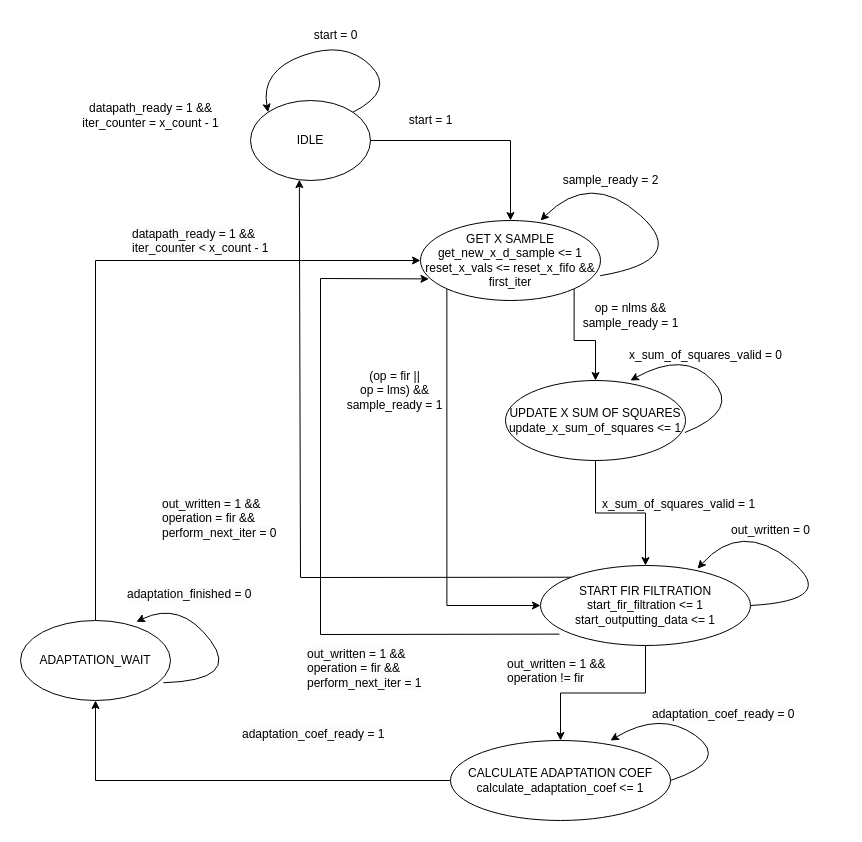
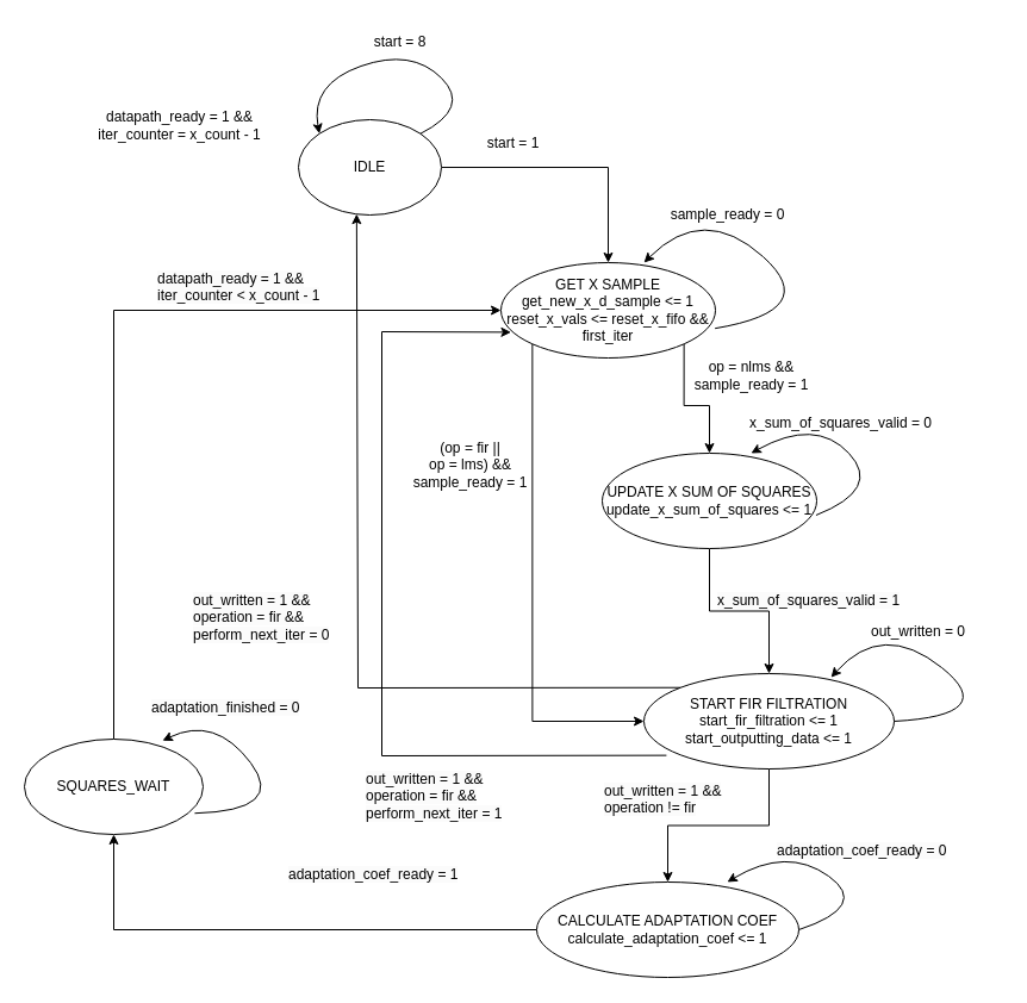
  <mxCell id="0" />
  <mxCell id="1" parent="0" />
  <mxCell id="2" style="edgeStyle=orthogonalEdgeStyle;rounded=0;orthogonalLoop=1;jettySize=auto;html=1;exitX=1;exitY=0.5;exitDx=0;exitDy=0;entryX=0.5;entryY=0;entryDx=0;entryDy=0;" parent="1" source="3" target="6" edge="1"><mxGeometry relative="1" as="geometry" /></mxCell>
  <mxCell id="3" value="IDLE" style="ellipse;whiteSpace=wrap;html=1;" parent="1" vertex="1"><mxGeometry x="250" y="100" width="120" height="80" as="geometry" /></mxCell>
  <mxCell id="4" style="edgeStyle=orthogonalEdgeStyle;rounded=0;orthogonalLoop=1;jettySize=auto;html=1;exitX=1;exitY=1;exitDx=0;exitDy=0;entryX=0.5;entryY=0;entryDx=0;entryDy=0;" parent="1" source="6" target="9" edge="1"><mxGeometry relative="1" as="geometry" /></mxCell>
  <mxCell id="5" style="edgeStyle=orthogonalEdgeStyle;rounded=0;orthogonalLoop=1;jettySize=auto;html=1;exitX=0;exitY=1;exitDx=0;exitDy=0;entryX=0;entryY=0.5;entryDx=0;entryDy=0;" parent="1" source="6" target="16" edge="1"><mxGeometry relative="1" as="geometry" /></mxCell>
  <mxCell id="6" value="GET X SAMPLE&lt;br&gt;get_new_x_d_sample &amp;lt;= 1&lt;br&gt;reset_x_vals &amp;lt;= reset_x_fifo &amp;amp;&amp;amp; first_iter" style="ellipse;whiteSpace=wrap;html=1;" parent="1" vertex="1"><mxGeometry x="420" y="220" width="180" height="80" as="geometry" /></mxCell>
  <mxCell id="7" value="start = 1" style="text;html=1;align=center;verticalAlign=middle;resizable=0;points=[];autosize=1;strokeColor=none;fillColor=none;" parent="1" vertex="1"><mxGeometry x="395" y="105" width="70" height="30" as="geometry" /></mxCell>
  <mxCell id="8" style="edgeStyle=orthogonalEdgeStyle;rounded=0;orthogonalLoop=1;jettySize=auto;html=1;exitX=0.5;exitY=1;exitDx=0;exitDy=0;" parent="1" source="9" target="16" edge="1"><mxGeometry relative="1" as="geometry" /></mxCell>
  <mxCell id="9" value="UPDATE X SUM OF SQUARES&lt;br&gt;update_x_sum_of_squares &amp;lt;= 1" style="ellipse;whiteSpace=wrap;html=1;" parent="1" vertex="1"><mxGeometry x="505" y="380" width="180" height="80" as="geometry" /></mxCell>
  <mxCell id="10" value="" style="curved=1;endArrow=classic;html=1;rounded=0;exitX=1;exitY=0;exitDx=0;exitDy=0;entryX=0;entryY=0;entryDx=0;entryDy=0;" parent="1" source="3" target="3" edge="1"><mxGeometry width="50" height="50" relative="1" as="geometry"><mxPoint x="345" y="90" as="sourcePoint" /><mxPoint x="395" y="40" as="targetPoint" /><Array as="points"><mxPoint x="395" y="90" /><mxPoint x="345" y="40" /><mxPoint x="260" y="70" /></Array></mxGeometry></mxCell>
- <mxCell id="11" value="start = 0" style="text;html=1;align=center;verticalAlign=middle;resizable=0;points=[];autosize=1;strokeColor=none;fillColor=none;" parent="1" vertex="1"><mxGeometry x="300" width="70" height="30" as="geometry" y="20" /></mxCell>
+ <mxCell id="11" value="start = 8" style="text;html=1;align=center;verticalAlign=middle;resizable=0;points=[];autosize=1;strokeColor=none;fillColor=none;" parent="1" vertex="1"><mxGeometry x="300" width="70" height="30" as="geometry" y="20" /></mxCell>
  <mxCell id="12" value="" style="curved=1;endArrow=classic;html=1;rounded=0;exitX=0.998;exitY=0.69;exitDx=0;exitDy=0;exitPerimeter=0;entryX=0.667;entryY=0;entryDx=0;entryDy=0;entryPerimeter=0;" parent="1" source="6" target="6" edge="1"><mxGeometry width="50" height="50" relative="1" as="geometry"><mxPoint x="660" y="250" as="sourcePoint" /><mxPoint x="710" y="200" as="targetPoint" /><Array as="points"><mxPoint x="690" y="260" /><mxPoint x="590" y="170" /></Array></mxGeometry></mxCell>
- <mxCell id="13" value="sample_ready = 2" style="text;html=1;align=center;verticalAlign=middle;resizable=0;points=[];autosize=1;strokeColor=none;fillColor=none;" parent="1" vertex="1"><mxGeometry x="550" y="165" width="120" height="30" as="geometry" /></mxCell>
+ <mxCell id="13" value="sample_ready = 0" style="text;html=1;align=center;verticalAlign=middle;resizable=0;points=[];autosize=1;strokeColor=none;fillColor=none;" parent="1" vertex="1"><mxGeometry x="550" y="165" width="120" height="30" as="geometry" /></mxCell>
  <mxCell id="14" value="op = nlms &amp;amp;&amp;amp; &lt;br&gt;sample_ready = 1" style="text;html=1;align=center;verticalAlign=middle;resizable=0;points=[];autosize=1;strokeColor=none;fillColor=none;" parent="1" vertex="1"><mxGeometry x="570" y="295" width="120" height="40" as="geometry" /></mxCell>
  <mxCell id="15" style="edgeStyle=orthogonalEdgeStyle;rounded=0;orthogonalLoop=1;jettySize=auto;html=1;exitX=0.5;exitY=1;exitDx=0;exitDy=0;entryX=0.5;entryY=0;entryDx=0;entryDy=0;" parent="1" source="16" target="23" edge="1"><mxGeometry relative="1" as="geometry" /></mxCell>
  <mxCell id="16" value="START FIR FILTRATION&lt;br&gt;start_fir_filtration &amp;lt;= 1&lt;br&gt;start_outputting_data &amp;lt;= 1" style="ellipse;whiteSpace=wrap;html=1;" parent="1" vertex="1"><mxGeometry x="540" y="565" width="210" height="80" as="geometry" /></mxCell>
  <mxCell id="17" value="" style="curved=1;endArrow=classic;html=1;rounded=0;exitX=0.997;exitY=0.65;exitDx=0;exitDy=0;exitPerimeter=0;entryX=0.694;entryY=0;entryDx=0;entryDy=0;entryPerimeter=0;" parent="1" source="9" target="9" edge="1"><mxGeometry width="50" height="50" relative="1" as="geometry"><mxPoint x="720" y="390" as="sourcePoint" /><mxPoint x="770" y="340" as="targetPoint" /><Array as="points"><mxPoint x="740" y="410" /><mxPoint x="684" y="350" /></Array></mxGeometry></mxCell>
  <mxCell id="18" value="x_sum_of_squares_valid = 0" style="text;html=1;align=center;verticalAlign=middle;resizable=0;points=[];autosize=1;strokeColor=none;fillColor=none;" parent="1" vertex="1"><mxGeometry x="615" y="340" width="180" height="30" as="geometry" /></mxCell>
  <mxCell id="19" value="&lt;span style=&quot;color: rgb(0, 0, 0); font-family: Helvetica; font-size: 12px; font-style: normal; font-variant-ligatures: normal; font-variant-caps: normal; font-weight: 400; letter-spacing: normal; orphans: 2; text-align: center; text-indent: 0px; text-transform: none; widows: 2; word-spacing: 0px; -webkit-text-stroke-width: 0px; background-color: rgb(251, 251, 251); text-decoration-thickness: initial; text-decoration-style: initial; text-decoration-color: initial; float: none; display: inline !important;&quot;&gt;x_sum_of_squares_valid = 1&lt;/span&gt;" style="text;whiteSpace=wrap;html=1;" parent="1" vertex="1"><mxGeometry x="600" y="490" width="160" height="40" as="geometry" /></mxCell>
  <mxCell id="20" value="" style="curved=1;endArrow=classic;html=1;rounded=0;exitX=1;exitY=0.5;exitDx=0;exitDy=0;entryX=0.748;entryY=0.04;entryDx=0;entryDy=0;entryPerimeter=0;" parent="1" source="16" target="16" edge="1"><mxGeometry width="50" height="50" relative="1" as="geometry"><mxPoint x="790" y="600" as="sourcePoint" /><mxPoint x="840" y="550" as="targetPoint" /><Array as="points"><mxPoint x="840" y="600" /><mxPoint x="740" y="520" /></Array></mxGeometry></mxCell>
  <mxCell id="21" value="out_written = 0" style="text;html=1;align=center;verticalAlign=middle;resizable=0;points=[];autosize=1;strokeColor=none;fillColor=none;" parent="1" vertex="1"><mxGeometry x="720" y="515" width="100" height="30" as="geometry" /></mxCell>
  <mxCell id="22" style="edgeStyle=orthogonalEdgeStyle;rounded=0;orthogonalLoop=1;jettySize=auto;html=1;exitX=0;exitY=0.5;exitDx=0;exitDy=0;entryX=0.5;entryY=1;entryDx=0;entryDy=0;" parent="1" source="23" target="30" edge="1"><mxGeometry relative="1" as="geometry"><mxPoint x="320" y="820" as="targetPoint" /></mxGeometry></mxCell>
  <mxCell id="23" value="CALCULATE ADAPTATION COEF&lt;br&gt;calculate_adaptation_coef &amp;lt;= 1" style="ellipse;whiteSpace=wrap;html=1;" parent="1" vertex="1"><mxGeometry x="450" y="740" width="220" height="80" as="geometry" /></mxCell>
  <mxCell id="24" value="&lt;span style=&quot;color: rgb(0, 0, 0); font-family: Helvetica; font-size: 12px; font-style: normal; font-variant-ligatures: normal; font-variant-caps: normal; font-weight: 400; letter-spacing: normal; orphans: 2; text-align: center; text-indent: 0px; text-transform: none; widows: 2; word-spacing: 0px; -webkit-text-stroke-width: 0px; background-color: rgb(251, 251, 251); text-decoration-thickness: initial; text-decoration-style: initial; text-decoration-color: initial; float: none; display: inline !important;&quot;&gt;out_written = 1 &amp;amp;&amp;amp;&lt;br&gt;operation != fir&lt;br&gt;&lt;/span&gt;" style="text;whiteSpace=wrap;html=1;" parent="1" vertex="1"><mxGeometry x="505" y="650" width="140" height="40" as="geometry" /></mxCell>
  <mxCell id="25" value="(op = fir ||&lt;br&gt;op = lms) &amp;amp;&amp;amp;&lt;br style=&quot;border-color: var(--border-color);&quot;&gt;sample_ready = 1" style="text;html=1;align=center;verticalAlign=middle;resizable=0;points=[];autosize=1;strokeColor=none;fillColor=none;" parent="1" vertex="1"><mxGeometry x="334" y="360" width="120" height="60" as="geometry" /></mxCell>
  <mxCell id="26" value="" style="curved=1;endArrow=classic;html=1;rounded=0;exitX=1;exitY=0.5;exitDx=0;exitDy=0;entryX=0.727;entryY=0;entryDx=0;entryDy=0;entryPerimeter=0;" parent="1" source="23" target="23" edge="1"><mxGeometry width="50" height="50" relative="1" as="geometry"><mxPoint x="690" y="790" as="sourcePoint" /><mxPoint x="740" y="740" as="targetPoint" /><Array as="points"><mxPoint x="730" y="760" /><mxPoint x="660" y="710" /></Array></mxGeometry></mxCell>
  <mxCell id="27" value="&lt;span style=&quot;color: rgb(0, 0, 0); font-family: Helvetica; font-size: 12px; font-style: normal; font-variant-ligatures: normal; font-variant-caps: normal; font-weight: 400; letter-spacing: normal; orphans: 2; text-align: center; text-indent: 0px; text-transform: none; widows: 2; word-spacing: 0px; -webkit-text-stroke-width: 0px; background-color: rgb(251, 251, 251); text-decoration-thickness: initial; text-decoration-style: initial; text-decoration-color: initial; float: none; display: inline !important;&quot;&gt;adaptation_coef_ready&amp;nbsp;= 0&lt;/span&gt;" style="text;whiteSpace=wrap;html=1;" parent="1" vertex="1"><mxGeometry x="650" y="700" width="150" height="40" as="geometry" /></mxCell>
  <mxCell id="28" value="&lt;span style=&quot;color: rgb(0, 0, 0); font-family: Helvetica; font-size: 12px; font-style: normal; font-variant-ligatures: normal; font-variant-caps: normal; font-weight: 400; letter-spacing: normal; orphans: 2; text-align: center; text-indent: 0px; text-transform: none; widows: 2; word-spacing: 0px; -webkit-text-stroke-width: 0px; background-color: rgb(251, 251, 251); text-decoration-thickness: initial; text-decoration-style: initial; text-decoration-color: initial; float: none; display: inline !important;&quot;&gt;adaptation_coef_ready&amp;nbsp;= 1&lt;/span&gt;" style="text;whiteSpace=wrap;html=1;" parent="1" vertex="1"><mxGeometry x="240" y="720" width="180" height="40" as="geometry" /></mxCell>
  <mxCell id="29" style="edgeStyle=orthogonalEdgeStyle;rounded=0;orthogonalLoop=1;jettySize=auto;html=1;exitX=0.5;exitY=0;exitDx=0;exitDy=0;entryX=0;entryY=0.5;entryDx=0;entryDy=0;" parent="1" source="30" target="6" edge="1"><mxGeometry relative="1" as="geometry" /></mxCell>
- <mxCell id="30" value="ADAPTATION_WAIT" style="ellipse;whiteSpace=wrap;html=1;" parent="1" vertex="1"><mxGeometry x="20" y="620" width="150" height="80" as="geometry" /></mxCell>
+ <mxCell id="30" value="SQUARES_WAIT" style="ellipse;whiteSpace=wrap;html=1;" parent="1" vertex="1"><mxGeometry x="20" y="620" width="150" height="80" as="geometry" /></mxCell>
  <mxCell id="31" value="&lt;span style=&quot;color: rgb(0, 0, 0); font-family: Helvetica; font-size: 12px; font-style: normal; font-variant-ligatures: normal; font-variant-caps: normal; font-weight: 400; letter-spacing: normal; orphans: 2; text-align: center; text-indent: 0px; text-transform: none; widows: 2; word-spacing: 0px; -webkit-text-stroke-width: 0px; background-color: rgb(251, 251, 251); text-decoration-thickness: initial; text-decoration-style: initial; text-decoration-color: initial; float: none; display: inline !important;&quot;&gt;datapath_ready = 1 &amp;amp;&amp;amp;&lt;br&gt;iter_counter &amp;lt; x_count - 1&lt;br&gt;&lt;/span&gt;" style="text;whiteSpace=wrap;html=1;" parent="1" vertex="1"><mxGeometry x="130" y="220" width="140" height="40" as="geometry" /></mxCell>
- <mxCell id="32" value="datapath_ready = 1 &amp;amp;&amp;amp;&lt;br style=&quot;border-color: var(--border-color);&quot;&gt;&lt;span style=&quot;&quot;&gt;iter_counter = x_count - 1&lt;/span&gt;" style="text;html=1;align=center;verticalAlign=middle;resizable=0;points=[];autosize=1;strokeColor=none;fillColor=none;" parent="1" vertex="1"><mxGeometry x="70" y="95" width="160" height="40" as="geometry" /></mxCell>
+ <mxCell id="32" value="datapath_ready = 1 &amp;amp;&amp;amp;&lt;br style=&quot;border-color: var(--border-color);&quot;&gt;&lt;span style=&quot;&quot;&gt;iter_counter = x_count - 1&lt;/span&gt;" style="text;html=1;align=center;verticalAlign=middle;resizable=0;points=[];autosize=1;strokeColor=none;fillColor=none;" parent="1" vertex="1"><mxGeometry x="70" y="85" width="160" height="40" as="geometry" /></mxCell>
  <mxCell id="33" value="" style="curved=1;endArrow=classic;html=1;rounded=0;exitX=0.953;exitY=0.778;exitDx=0;exitDy=0;exitPerimeter=0;entryX=0.773;entryY=0.016;entryDx=0;entryDy=0;entryPerimeter=0;" parent="1" source="30" target="30" edge="1"><mxGeometry width="50" height="50" relative="1" as="geometry"><mxPoint x="190" y="680" as="sourcePoint" /><mxPoint x="240" y="630" as="targetPoint" /><Array as="points"><mxPoint x="240" y="680" /><mxPoint x="180" y="600" /></Array></mxGeometry></mxCell>
  <mxCell id="34" value="&lt;span style=&quot;color: rgb(0, 0, 0); font-family: Helvetica; font-size: 12px; font-style: normal; font-variant-ligatures: normal; font-variant-caps: normal; font-weight: 400; letter-spacing: normal; orphans: 2; text-align: center; text-indent: 0px; text-transform: none; widows: 2; word-spacing: 0px; -webkit-text-stroke-width: 0px; background-color: rgb(251, 251, 251); text-decoration-thickness: initial; text-decoration-style: initial; text-decoration-color: initial; float: none; display: inline !important;&quot;&gt;adaptation_finished = 0&lt;/span&gt;" style="text;whiteSpace=wrap;html=1;" parent="1" vertex="1"><mxGeometry x="125" y="580" width="180" height="40" as="geometry" /></mxCell>
  <mxCell id="35" value="&lt;span style=&quot;color: rgb(0, 0, 0); font-family: Helvetica; font-size: 12px; font-style: normal; font-variant-ligatures: normal; font-variant-caps: normal; font-weight: 400; letter-spacing: normal; orphans: 2; text-align: center; text-indent: 0px; text-transform: none; widows: 2; word-spacing: 0px; -webkit-text-stroke-width: 0px; background-color: rgb(251, 251, 251); text-decoration-thickness: initial; text-decoration-style: initial; text-decoration-color: initial; float: none; display: inline !important;&quot;&gt;out_written&amp;nbsp;= 1 &amp;amp;&amp;amp;&lt;/span&gt;&lt;br style=&quot;border-color: var(--border-color); color: rgb(0, 0, 0); font-family: Helvetica; font-size: 12px; font-style: normal; font-variant-ligatures: normal; font-variant-caps: normal; font-weight: 400; letter-spacing: normal; orphans: 2; text-align: center; text-indent: 0px; text-transform: none; widows: 2; word-spacing: 0px; -webkit-text-stroke-width: 0px; text-decoration-thickness: initial; text-decoration-style: initial; text-decoration-color: initial;&quot;&gt;&lt;span style=&quot;color: rgb(0, 0, 0); font-family: Helvetica; font-size: 12px; font-style: normal; font-variant-ligatures: normal; font-variant-caps: normal; font-weight: 400; letter-spacing: normal; orphans: 2; text-align: center; text-indent: 0px; text-transform: none; widows: 2; word-spacing: 0px; -webkit-text-stroke-width: 0px; background-color: rgb(251, 251, 251); text-decoration-thickness: initial; text-decoration-style: initial; text-decoration-color: initial; float: none; display: inline !important;&quot;&gt;operation = fir &amp;amp;&amp;amp; perform_next_iter = 1&lt;/span&gt;" style="text;whiteSpace=wrap;html=1;" parent="1" vertex="1"><mxGeometry x="305" y="640" width="160" height="50" as="geometry" /></mxCell>
  <mxCell id="36" value="" style="endArrow=classic;html=1;rounded=0;exitX=0.09;exitY=0.858;exitDx=0;exitDy=0;exitPerimeter=0;entryX=0.047;entryY=0.73;entryDx=0;entryDy=0;entryPerimeter=0;" edge="1" parent="1" source="16" target="6"><mxGeometry width="50" height="50" relative="1" as="geometry"><mxPoint x="240" y="470" as="sourcePoint" /><mxPoint x="290" y="420" as="targetPoint" /><Array as="points"><mxPoint x="320" y="634" /><mxPoint x="320" y="278" /></Array></mxGeometry></mxCell>
  <mxCell id="37" value="" style="endArrow=classic;html=1;rounded=0;exitX=0;exitY=0;exitDx=0;exitDy=0;entryX=0.407;entryY=0.99;entryDx=0;entryDy=0;entryPerimeter=0;" edge="1" parent="1" source="16" target="3"><mxGeometry width="50" height="50" relative="1" as="geometry"><mxPoint x="345" y="545" as="sourcePoint" /><mxPoint x="200" y="390" as="targetPoint" /><Array as="points"><mxPoint x="300" y="577" /></Array></mxGeometry></mxCell>
  <mxCell id="38" value="&lt;span style=&quot;color: rgb(0, 0, 0); font-family: Helvetica; font-size: 12px; font-style: normal; font-variant-ligatures: normal; font-variant-caps: normal; font-weight: 400; letter-spacing: normal; orphans: 2; text-align: center; text-indent: 0px; text-transform: none; widows: 2; word-spacing: 0px; -webkit-text-stroke-width: 0px; background-color: rgb(251, 251, 251); text-decoration-thickness: initial; text-decoration-style: initial; text-decoration-color: initial; float: none; display: inline !important;&quot;&gt;out_written&amp;nbsp;= 1 &amp;amp;&amp;amp;&lt;/span&gt;&lt;br style=&quot;border-color: var(--border-color); color: rgb(0, 0, 0); font-family: Helvetica; font-size: 12px; font-style: normal; font-variant-ligatures: normal; font-variant-caps: normal; font-weight: 400; letter-spacing: normal; orphans: 2; text-align: center; text-indent: 0px; text-transform: none; widows: 2; word-spacing: 0px; -webkit-text-stroke-width: 0px; text-decoration-thickness: initial; text-decoration-style: initial; text-decoration-color: initial;&quot;&gt;&lt;span style=&quot;color: rgb(0, 0, 0); font-family: Helvetica; font-size: 12px; font-style: normal; font-variant-ligatures: normal; font-variant-caps: normal; font-weight: 400; letter-spacing: normal; orphans: 2; text-align: center; text-indent: 0px; text-transform: none; widows: 2; word-spacing: 0px; -webkit-text-stroke-width: 0px; background-color: rgb(251, 251, 251); text-decoration-thickness: initial; text-decoration-style: initial; text-decoration-color: initial; float: none; display: inline !important;&quot;&gt;operation = fir &amp;amp;&amp;amp; perform_next_iter = 0&lt;/span&gt;" style="text;whiteSpace=wrap;html=1;" vertex="1" parent="1"><mxGeometry x="160" y="490" width="160" height="50" as="geometry" /></mxCell>
